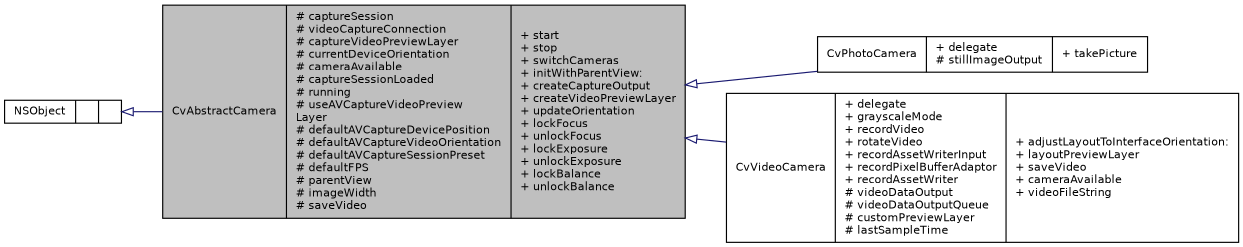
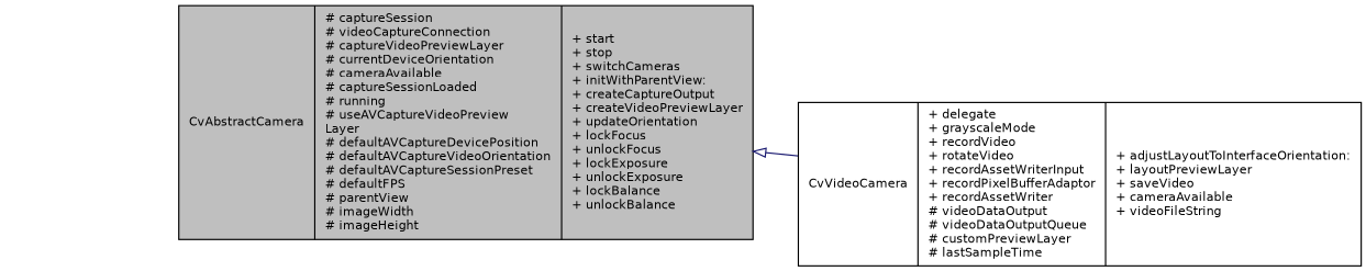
  digraph {
    rankdir=LR
    node [color=black fillcolor=white fontname=Helvetica fontsize=10 shape=record style=filled]
    edge [arrowtail=onormal color=midnightblue dir=back fontname=Helvetica fontsize=10 labelfontname=Helvetica labelfontsize=10 style=solid]
-   n1 [fillcolor=grey75 fontcolor=black height=0.2 label="{CvAbstractCamera\n|# captureSession\l# videoCaptureConnection\l# captureVideoPreviewLayer\l# currentDeviceOrientation\l# cameraAvailable\l# captureSessionLoaded\l# running\l# useAVCaptureVideoPreview\lLayer\l# defaultAVCaptureDevicePosition\l# defaultAVCaptureVideoOrientation\l# defaultAVCaptureSessionPreset\l# defaultFPS\l# parentView\l# imageWidth\l# saveVideo\l|+ start\l+ stop\l+ switchCameras\l+ initWithParentView:\l+ createCaptureOutput\l+ createVideoPreviewLayer\l+ updateOrientation\l+ lockFocus\l+ unlockFocus\l+ lockExposure\l+ unlockExposure\l+ lockBalance\l+ unlockBalance\l}" width=0.4]
-   n2 [height=0.2 label="{CvPhotoCamera\n|+ delegate\l# stillImageOutput\l|+ takePicture\l}" width=0.4]
+   n1 [fillcolor=grey75 fontcolor=black height=0.2 label="{CvAbstractCamera\n|# captureSession\l# videoCaptureConnection\l# captureVideoPreviewLayer\l# currentDeviceOrientation\l# cameraAvailable\l# captureSessionLoaded\l# running\l# useAVCaptureVideoPreview\lLayer\l# defaultAVCaptureDevicePosition\l# defaultAVCaptureVideoOrientation\l# defaultAVCaptureSessionPreset\l# defaultFPS\l# parentView\l# imageWidth\l# imageHeight\l|+ start\l+ stop\l+ switchCameras\l+ initWithParentView:\l+ createCaptureOutput\l+ createVideoPreviewLayer\l+ updateOrientation\l+ lockFocus\l+ unlockFocus\l+ lockExposure\l+ unlockExposure\l+ lockBalance\l+ unlockBalance\l}" width=0.4]
    n3 [height=0.2 label="{CvVideoCamera\n|+ delegate\l+ grayscaleMode\l+ recordVideo\l+ rotateVideo\l+ recordAssetWriterInput\l+ recordPixelBufferAdaptor\l+ recordAssetWriter\l# videoDataOutput\l# videoDataOutputQueue\l# customPreviewLayer\l# lastSampleTime\l|+ adjustLayoutToInterfaceOrientation:\l+ layoutPreviewLayer\l+ saveVideo\l+ cameraAvailable\l+ videoFileString\l}" width=0.4]
-   n4 [height=0.2 label="{NSObject\n||}" width=0.4]
-   n1 -> n2
    n1 -> n3
-   n4 -> n1
  }
